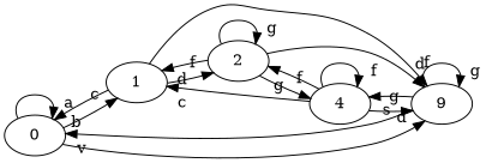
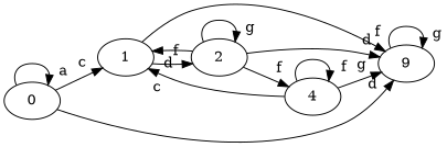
  digraph {
    rankdir=LR
    edge [headlabel=f labelangle=-40 labeldistance=2.0]
    n1 [label=0]
    n2 [label=1]
    n3 [label=9]
    n4 [label=2]
    n5 [label=4]
    n1 -> n1 [headlabel=a]
    n1 -> n2 [headlabel=c]
    n1 -> n3 [headlabel=d]
-   n2 -> n1 [headlabel=b]
    n2 -> n3
    n2 -> n4
-   n3 -> n1 [headlabel=v]
    n3 -> n3 [headlabel=g]
-   n3 -> n5 [headlabel=s]
    n4 -> n2 [headlabel=d]
    n4 -> n3 [headlabel=d]
    n4 -> n4 [headlabel=g]
    n4 -> n5
    n5 -> n2 [headlabel=c]
    n5 -> n3 [headlabel=g]
-   n5 -> n4 [headlabel=g]
    n5 -> n5
  }
